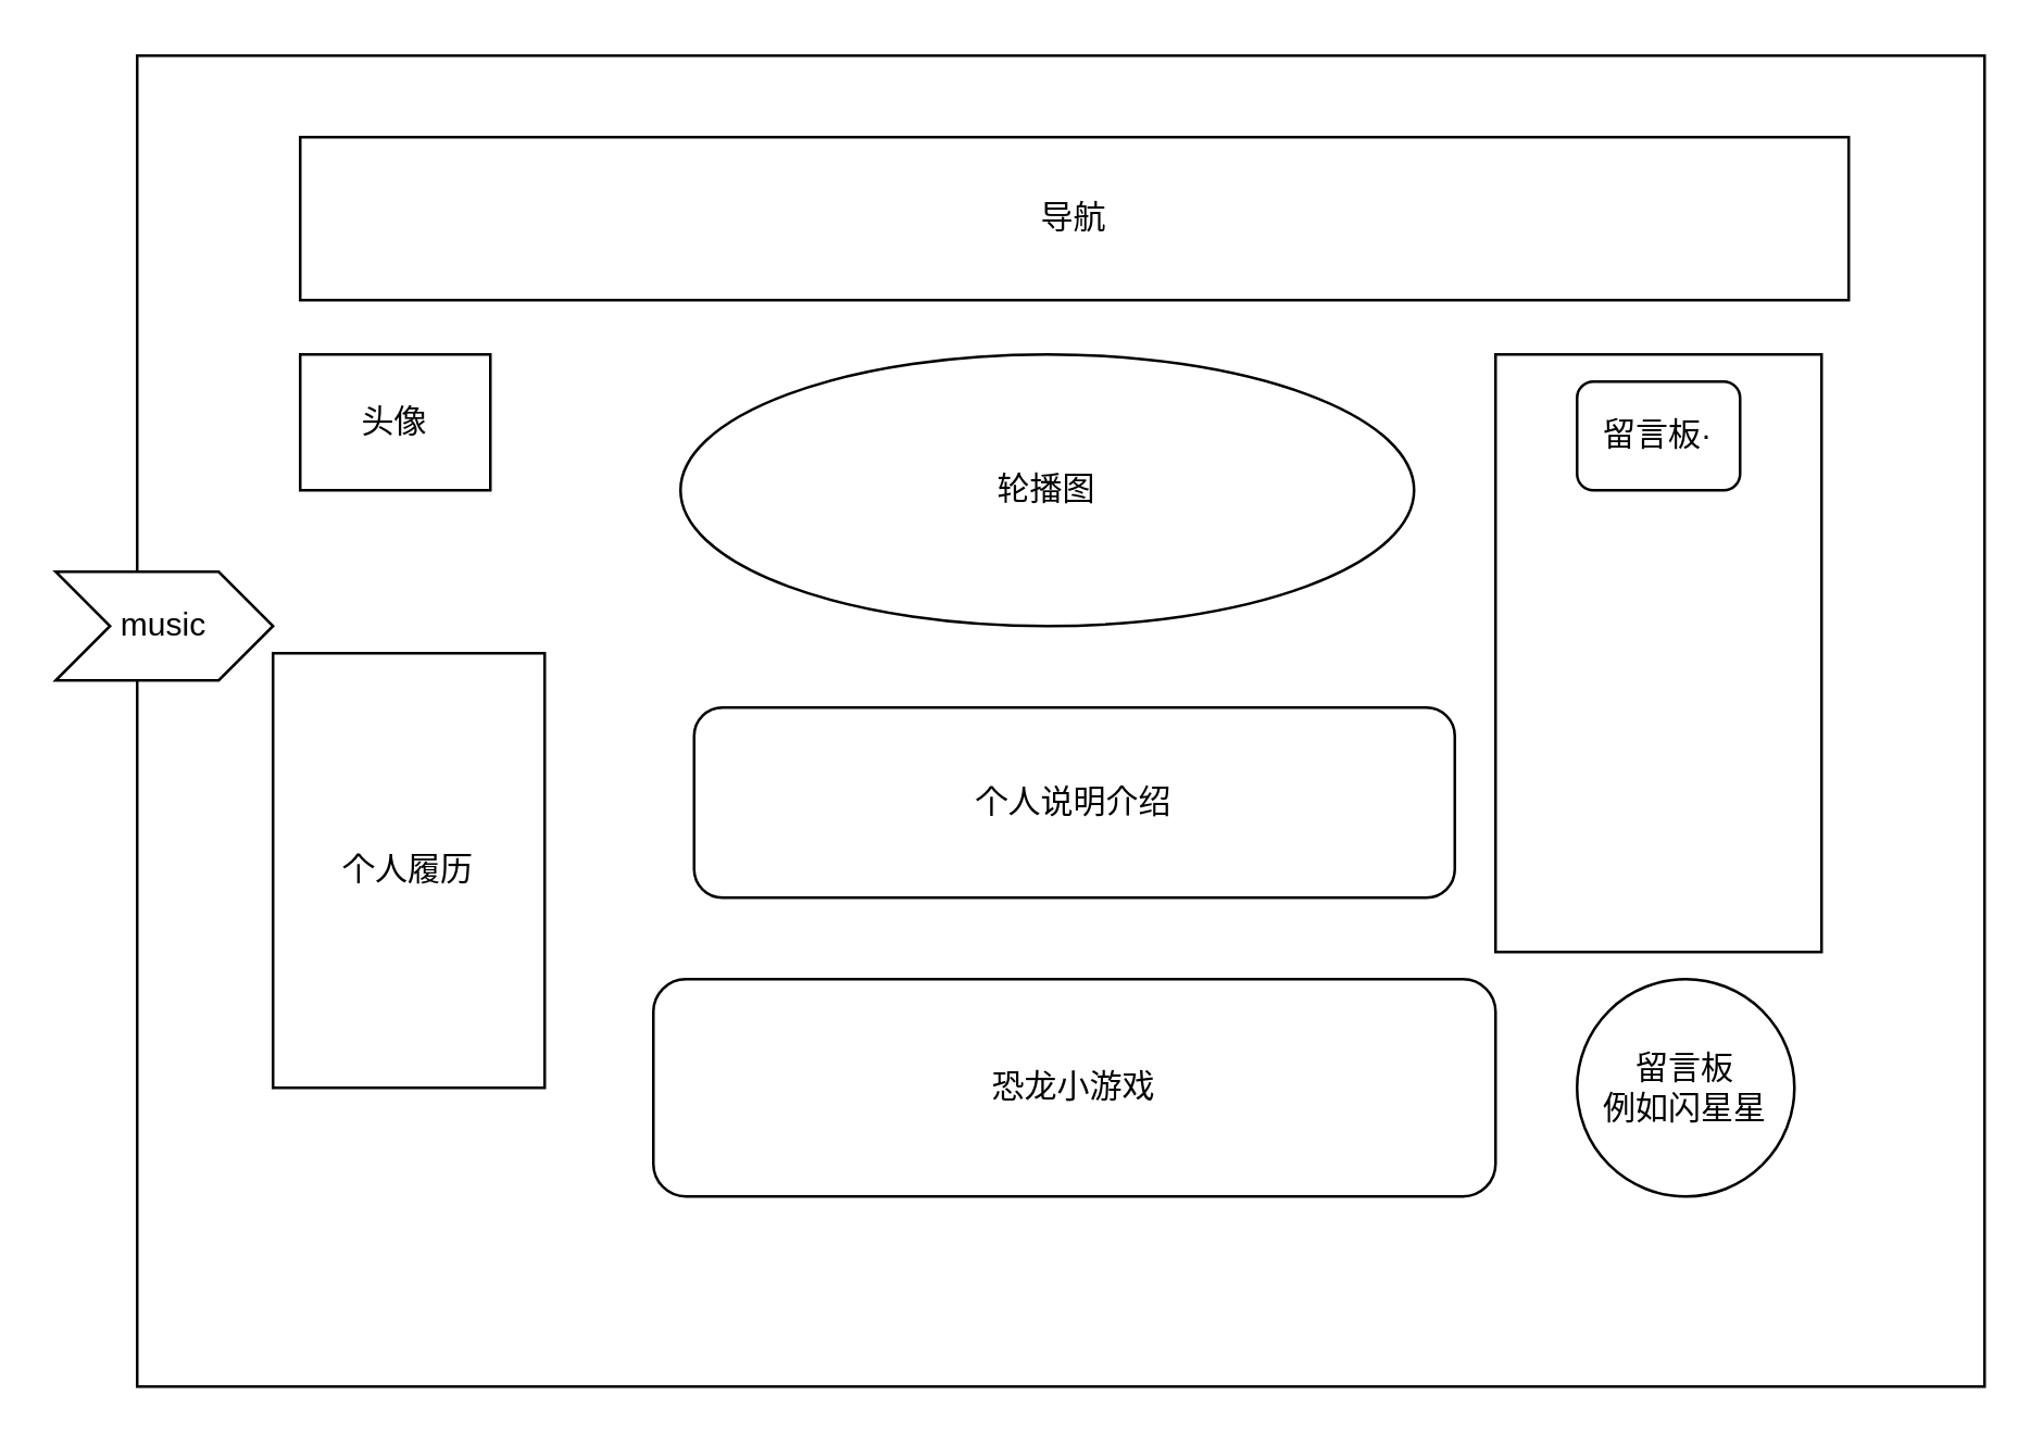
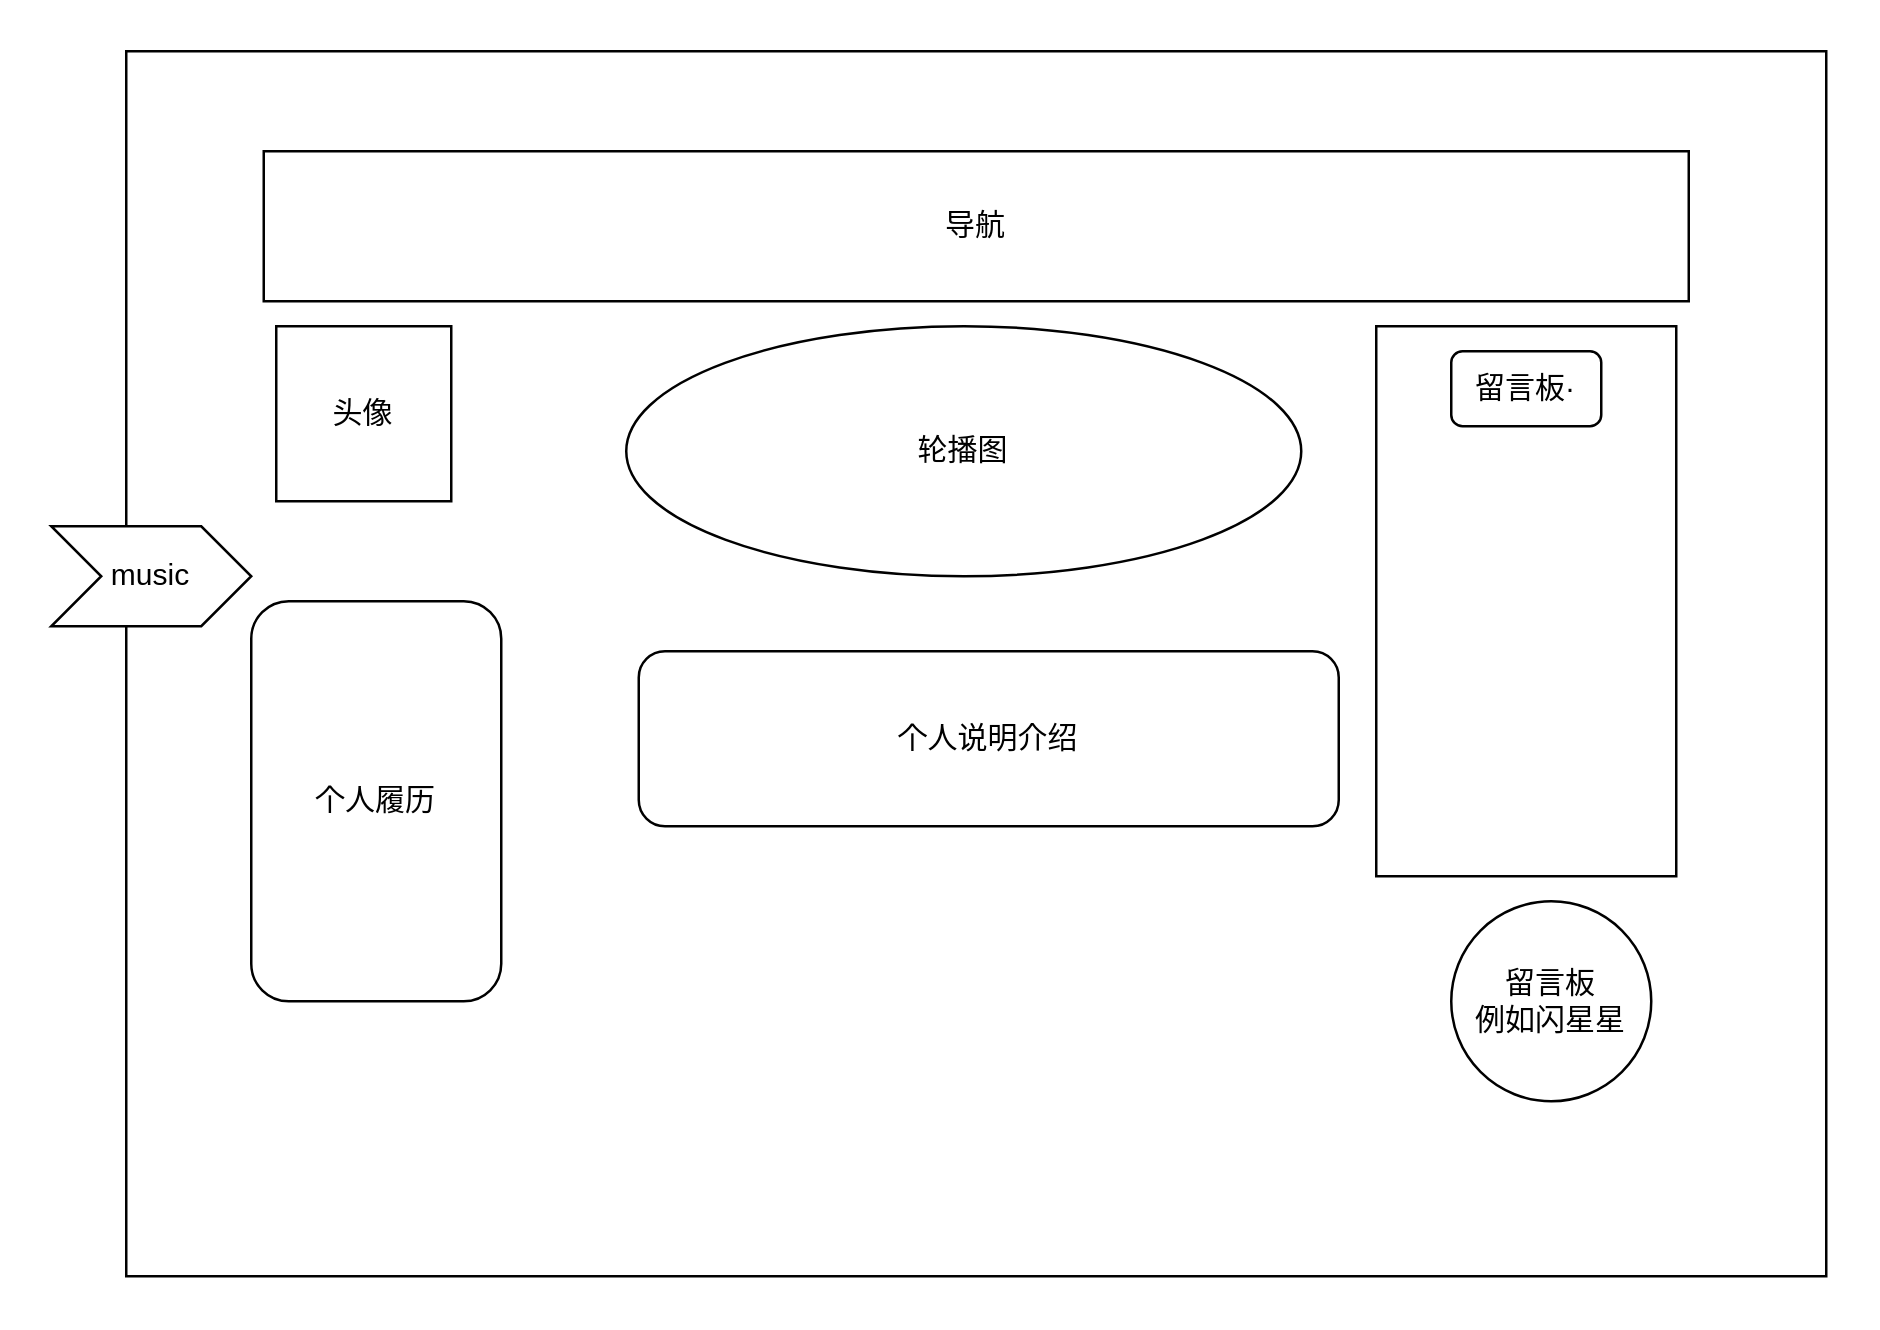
  <mxCell id="0" />
  <mxCell id="1" parent="0" />
  <mxCell id="2" value="" style="rounded=0;whiteSpace=wrap;html=1;" vertex="1" parent="1"><mxGeometry x="50" y="20" width="680" height="490" as="geometry" /></mxCell>
- <mxCell id="3" value="导航" style="rounded=0;whiteSpace=wrap;html=1;" vertex="1" parent="1"><mxGeometry x="110" y="50" width="570" height="60" as="geometry" /></mxCell>
+ <mxCell id="3" value="导航" style="rounded=0;whiteSpace=wrap;html=1;" vertex="1" parent="1"><mxGeometry x="105" y="60" width="570" height="60" as="geometry" /></mxCell>
  <mxCell id="4" value="轮播图" style="ellipse;whiteSpace=wrap;html=1;" vertex="1" parent="1"><mxGeometry x="250" y="130" width="270" height="100" as="geometry" /></mxCell>
  <mxCell id="5" value="music" style="shape=step;perimeter=stepPerimeter;whiteSpace=wrap;html=1;fixedSize=1;" vertex="1" parent="1"><mxGeometry x="20" y="210" width="80" height="40" as="geometry" /></mxCell>
  <mxCell id="6" value="" style="rounded=0;whiteSpace=wrap;html=1;" vertex="1" parent="1"><mxGeometry x="550" y="130" width="120" height="220" as="geometry" /></mxCell>
- <mxCell id="7" value="留言板·" style="rounded=1;whiteSpace=wrap;html=1;" vertex="1" parent="1"><mxGeometry x="580" y="140" width="60" height="40" as="geometry" /></mxCell>
- <mxCell id="8" value="头像" style="rounded=0;whiteSpace=wrap;html=1;" vertex="1" parent="1"><mxGeometry x="110" y="130" width="70" height="50" as="geometry" /></mxCell>
+ <mxCell id="7" value="留言板·" style="rounded=1;whiteSpace=wrap;html=1;" vertex="1" parent="1"><mxGeometry x="580" y="140" width="60" height="30" as="geometry" /></mxCell>
+ <mxCell id="8" value="头像" style="rounded=0;whiteSpace=wrap;html=1;" vertex="1" parent="1"><mxGeometry x="110" y="130" width="70" height="70" as="geometry" /></mxCell>
  <mxCell id="9" value="个人说明介绍" style="rounded=1;whiteSpace=wrap;html=1;" vertex="1" parent="1"><mxGeometry x="255" y="260" width="280" height="70" as="geometry" /></mxCell>
- <mxCell id="10" value="个人履历" style="whiteSpace=wrap;html=1;rounded=0;" vertex="1" parent="1"><mxGeometry x="100" y="240" width="100" height="160" as="geometry" /></mxCell>
- <mxCell id="11" value="恐龙小游戏" style="rounded=1;whiteSpace=wrap;html=1;" vertex="1" parent="1"><mxGeometry x="240" y="360" width="310" height="80" as="geometry" /></mxCell>
+ <mxCell id="10" value="个人履历" style="rounded=1;whiteSpace=wrap;html=1;" vertex="1" parent="1"><mxGeometry x="100" y="240" width="100" height="160" as="geometry" /></mxCell>
  <mxCell id="12" value="留言板&lt;br&gt;例如闪星星" style="ellipse;whiteSpace=wrap;html=1;aspect=fixed;" vertex="1" parent="1"><mxGeometry x="580" y="360" width="80" height="80" as="geometry" /></mxCell>
